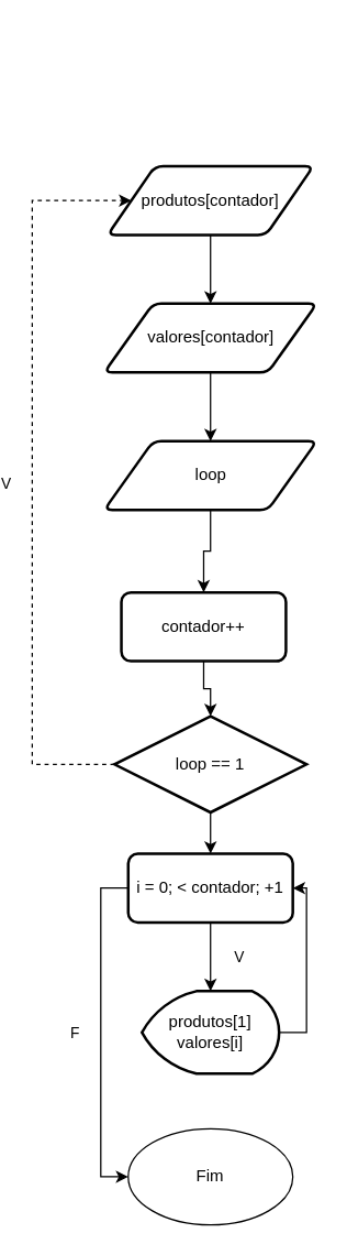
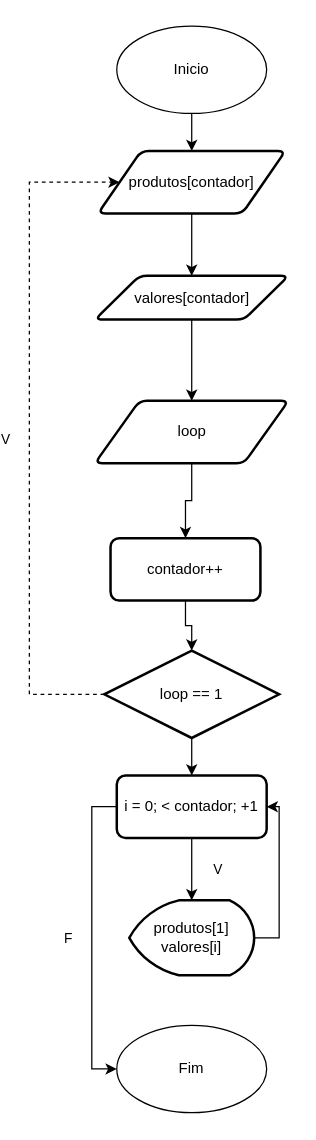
  <mxCell id="0" />
  <mxCell id="1" parent="0" />
+ <mxCell id="2" style="edgeStyle=orthogonalEdgeStyle;rounded=0;orthogonalLoop=1;jettySize=auto;html=1;exitX=0.5;exitY=1;exitDx=0;exitDy=0;entryX=0.5;entryY=0;entryDx=0;entryDy=0;" edge="1" parent="1" source="3" target="6"><mxGeometry relative="1" as="geometry" /></mxCell>
+ <mxCell id="3" value="Inicio" style="ellipse;whiteSpace=wrap;html=1;" vertex="1" parent="1"><mxGeometry x="90" y="20" width="120" height="70" as="geometry" /></mxCell>
  <mxCell id="4" value="Fim" style="ellipse;whiteSpace=wrap;html=1;" vertex="1" parent="1"><mxGeometry x="90" y="820" width="120" height="70" as="geometry" /></mxCell>
  <mxCell id="5" style="edgeStyle=orthogonalEdgeStyle;rounded=0;orthogonalLoop=1;jettySize=auto;html=1;exitX=0.5;exitY=1;exitDx=0;exitDy=0;entryX=0.5;entryY=0;entryDx=0;entryDy=0;" edge="1" parent="1" source="6" target="8"><mxGeometry relative="1" as="geometry" /></mxCell>
  <mxCell id="6" value="produtos[contador]" style="shape=parallelogram;html=1;strokeWidth=2;perimeter=parallelogramPerimeter;whiteSpace=wrap;rounded=1;arcSize=12;size=0.23;" vertex="1" parent="1"><mxGeometry x="75" y="120" width="150" height="50" as="geometry" /></mxCell>
  <mxCell id="7" style="edgeStyle=orthogonalEdgeStyle;rounded=0;orthogonalLoop=1;jettySize=auto;html=1;exitX=0.5;exitY=1;exitDx=0;exitDy=0;entryX=0.5;entryY=0;entryDx=0;entryDy=0;" edge="1" parent="1" source="8" target="10"><mxGeometry relative="1" as="geometry" /></mxCell>
- <mxCell id="8" value="valores[contador]" style="shape=parallelogram;html=1;strokeWidth=2;perimeter=parallelogramPerimeter;whiteSpace=wrap;rounded=1;arcSize=12;size=0.23;" vertex="1" parent="1"><mxGeometry x="72.5" y="220" width="155" height="50" as="geometry" /></mxCell>
+ <mxCell id="8" value="valores[contador]" style="shape=parallelogram;html=1;strokeWidth=2;perimeter=parallelogramPerimeter;whiteSpace=wrap;rounded=1;arcSize=12;size=0.23;" vertex="1" parent="1"><mxGeometry x="72.5" y="220" width="155" height="35" as="geometry" /></mxCell>
  <mxCell id="9" style="edgeStyle=orthogonalEdgeStyle;rounded=0;orthogonalLoop=1;jettySize=auto;html=1;exitX=0.5;exitY=1;exitDx=0;exitDy=0;entryX=0.5;entryY=0;entryDx=0;entryDy=0;" edge="1" parent="1" source="10" target="15"><mxGeometry relative="1" as="geometry" /></mxCell>
  <mxCell id="10" value="loop" style="shape=parallelogram;html=1;strokeWidth=2;perimeter=parallelogramPerimeter;whiteSpace=wrap;rounded=1;arcSize=12;size=0.23;" vertex="1" parent="1"><mxGeometry x="72.5" y="320" width="155" height="50" as="geometry" /></mxCell>
  <mxCell id="11" style="edgeStyle=orthogonalEdgeStyle;rounded=0;orthogonalLoop=1;jettySize=auto;html=1;exitX=0;exitY=0.5;exitDx=0;exitDy=0;exitPerimeter=0;entryX=0;entryY=0.5;entryDx=0;entryDy=0;dashed=1;" edge="1" parent="1" source="14" target="6"><mxGeometry relative="1" as="geometry"><mxPoint x="10" y="80" as="targetPoint" /><Array as="points"><mxPoint x="20" y="555" /><mxPoint x="20" y="145" /></Array></mxGeometry></mxCell>
  <mxCell id="12" value="V" style="edgeLabel;html=1;align=center;verticalAlign=middle;resizable=0;points=[];" vertex="1" connectable="0" parent="11"><mxGeometry x="-0.688" y="1" relative="1" as="geometry"><mxPoint x="-19" y="-180" as="offset" /></mxGeometry></mxCell>
  <mxCell id="13" style="edgeStyle=orthogonalEdgeStyle;rounded=0;orthogonalLoop=1;jettySize=auto;html=1;exitX=0.5;exitY=1;exitDx=0;exitDy=0;exitPerimeter=0;entryX=0.5;entryY=0;entryDx=0;entryDy=0;" edge="1" parent="1" source="14" target="19"><mxGeometry relative="1" as="geometry" /></mxCell>
  <mxCell id="14" value="loop == 1" style="strokeWidth=2;html=1;shape=mxgraph.flowchart.decision;whiteSpace=wrap;" vertex="1" parent="1"><mxGeometry x="80" y="520" width="140" height="70" as="geometry" /></mxCell>
  <mxCell id="15" value="contador++" style="rounded=1;whiteSpace=wrap;html=1;absoluteArcSize=1;arcSize=14;strokeWidth=2;" vertex="1" parent="1"><mxGeometry x="85" y="430" width="120" height="50" as="geometry" /></mxCell>
  <mxCell id="16" style="edgeStyle=orthogonalEdgeStyle;rounded=0;orthogonalLoop=1;jettySize=auto;html=1;exitX=0.5;exitY=1;exitDx=0;exitDy=0;entryX=0.5;entryY=0;entryDx=0;entryDy=0;entryPerimeter=0;" edge="1" parent="1" source="15" target="14"><mxGeometry relative="1" as="geometry" /></mxCell>
  <mxCell id="17" style="edgeStyle=orthogonalEdgeStyle;rounded=0;orthogonalLoop=1;jettySize=auto;html=1;exitX=0;exitY=0.5;exitDx=0;exitDy=0;entryX=0;entryY=0.5;entryDx=0;entryDy=0;" edge="1" parent="1" source="19" target="4"><mxGeometry relative="1" as="geometry" /></mxCell>
  <mxCell id="18" value="F" style="edgeLabel;html=1;align=center;verticalAlign=middle;resizable=0;points=[];" vertex="1" connectable="0" parent="17"><mxGeometry x="-0.096" y="3" relative="1" as="geometry"><mxPoint x="-23" y="12" as="offset" /></mxGeometry></mxCell>
  <mxCell id="19" value="i = 0; &amp;lt; contador; +1" style="rounded=1;whiteSpace=wrap;html=1;absoluteArcSize=1;arcSize=14;strokeWidth=2;" vertex="1" parent="1"><mxGeometry x="90" y="620" width="120" height="50" as="geometry" /></mxCell>
  <mxCell id="20" style="edgeStyle=orthogonalEdgeStyle;rounded=0;orthogonalLoop=1;jettySize=auto;html=1;exitX=1;exitY=0.5;exitDx=0;exitDy=0;exitPerimeter=0;entryX=1;entryY=0.5;entryDx=0;entryDy=0;" edge="1" parent="1" source="21" target="19"><mxGeometry relative="1" as="geometry" /></mxCell>
  <mxCell id="21" value="produtos[1]&lt;div&gt;valores[i]&lt;/div&gt;" style="strokeWidth=2;html=1;shape=mxgraph.flowchart.display;whiteSpace=wrap;" vertex="1" parent="1"><mxGeometry x="100" y="720" width="100" height="60" as="geometry" /></mxCell>
  <mxCell id="22" style="edgeStyle=orthogonalEdgeStyle;rounded=0;orthogonalLoop=1;jettySize=auto;html=1;exitX=0.5;exitY=1;exitDx=0;exitDy=0;entryX=0.5;entryY=0;entryDx=0;entryDy=0;entryPerimeter=0;" edge="1" parent="1" source="19" target="21"><mxGeometry relative="1" as="geometry" /></mxCell>
  <mxCell id="23" value="&lt;span style=&quot;color: rgba(0, 0, 0, 0); font-family: monospace; font-size: 0px; text-align: start; background-color: rgb(251, 251, 251);&quot;&gt;%3CmxGraphModel%3E%3Croot%3E%3CmxCell%20id%3D%220%22%2F%3E%3CmxCell%20id%3D%221%22%20parent%3D%220%22%2F%3E%3CmxCell%20id%3D%222%22%20value%3D%22contador%2B%2B%22%20style%3D%22rounded%3D1%3BwhiteSpace%3Dwrap%3Bhtml%3D1%3BabsoluteArcSize%3D1%3BarcSize%3D14%3BstrokeWidth%3D2%3B%22%20vertex%3D%221%22%20parent%3D%221%22%3E%3CmxGeometry%20x%3D%22210%22%20y%3D%22380%22%20width%3D%22120%22%20height%3D%2250%22%20as%3D%22geometry%22%2F%3E%3C%2FmxCell%3E%3C%2Froot%3E%3C%2FmxGraphModel%3E&lt;/span&gt;&lt;span style=&quot;color: rgba(0, 0, 0, 0); font-family: monospace; font-size: 0px; text-align: start; background-color: rgb(251, 251, 251);&quot;&gt;%3CmxGraphModel%3E%3Croot%3E%3CmxCell%20id%3D%220%22%2F%3E%3CmxCell%20id%3D%221%22%20parent%3D%220%22%2F%3E%3CmxCell%20id%3D%222%22%20value%3D%22contador%2B%2B%22%20style%3D%22rounded%3D1%3BwhiteSpace%3Dwrap%3Bhtml%3D1%3BabsoluteArcSize%3D1%3BarcSize%3D14%3BstrokeWidth%3D2%3B%22%20vertex%3D%221%22%20parent%3D%221%22%3E%3CmxGeometry%20x%3D%22210%22%20y%3D%22380%22%20width%3D%22120%22%20height%3D%2250%22%20as%3D%22geometry%22%2F%3E%3C%2FmxCell%3E%3C%2Froot%3E%3C%2FmxGraphModel%3E&lt;/span&gt;" style="edgeLabel;html=1;align=center;verticalAlign=middle;resizable=0;points=[];" vertex="1" connectable="0" parent="22"><mxGeometry x="-0.04" y="4" relative="1" as="geometry"><mxPoint as="offset" /></mxGeometry></mxCell>
  <mxCell id="24" value="V" style="edgeLabel;html=1;align=center;verticalAlign=middle;resizable=0;points=[];" vertex="1" connectable="0" parent="22"><mxGeometry x="-0.04" y="5" relative="1" as="geometry"><mxPoint x="15" as="offset" /></mxGeometry></mxCell>
